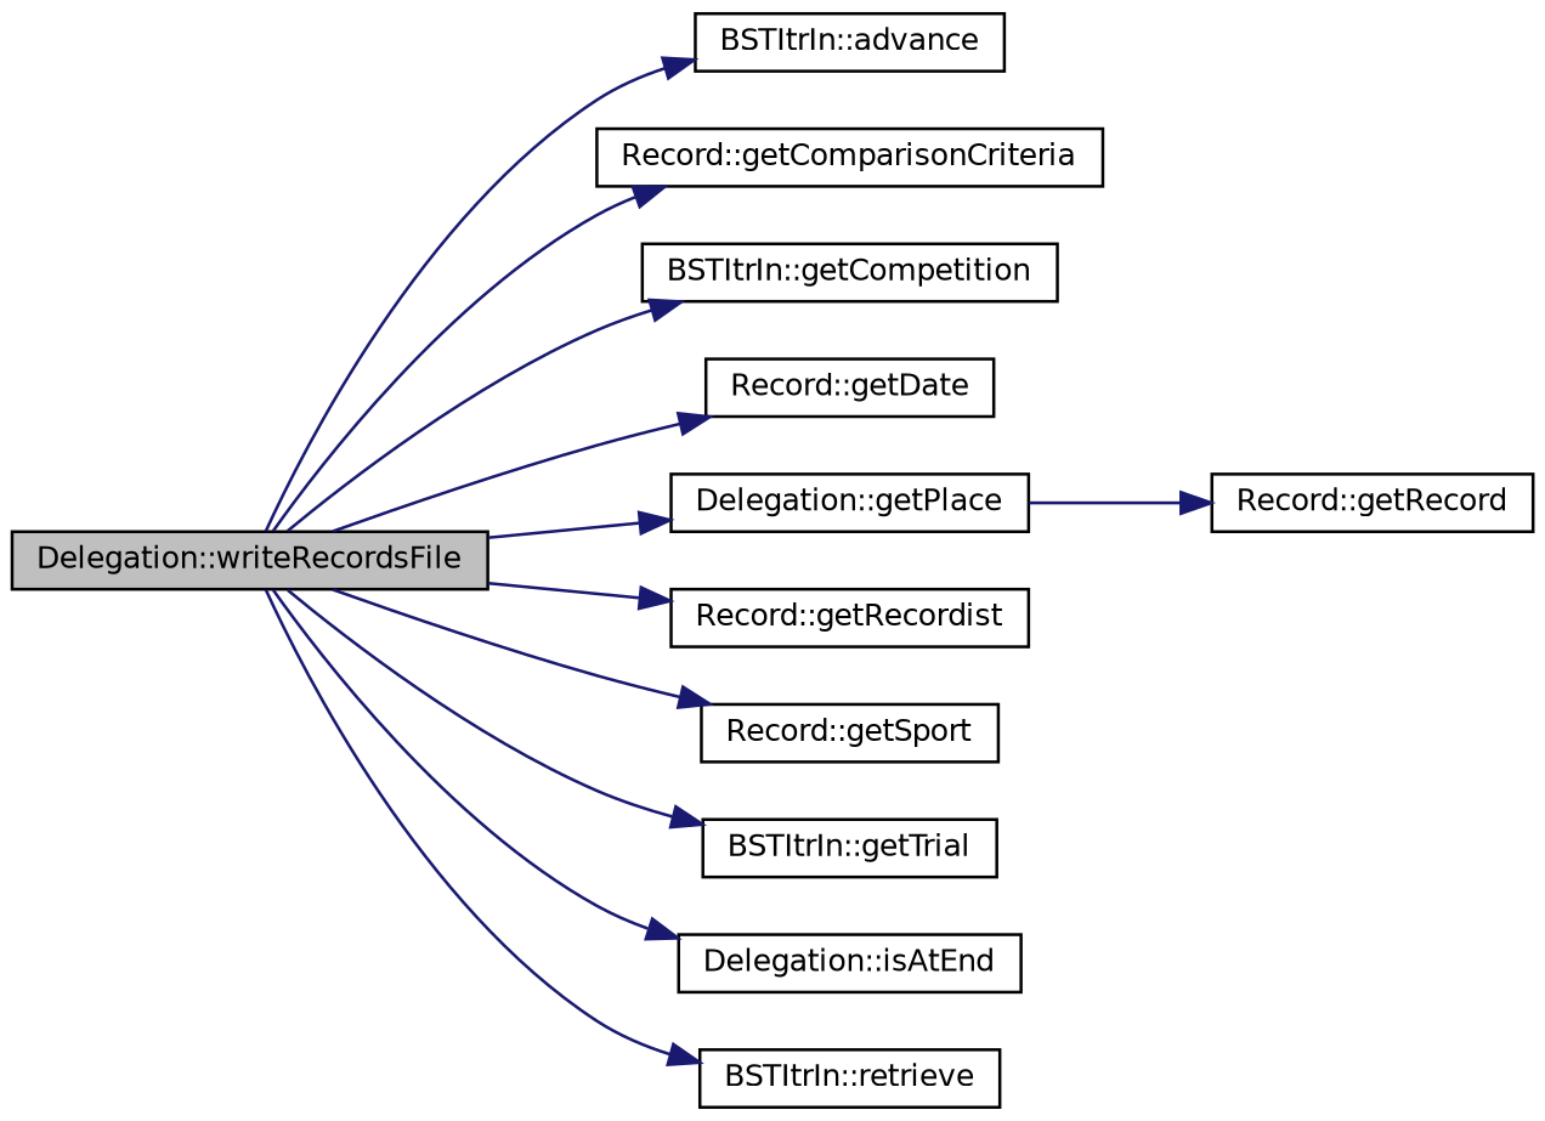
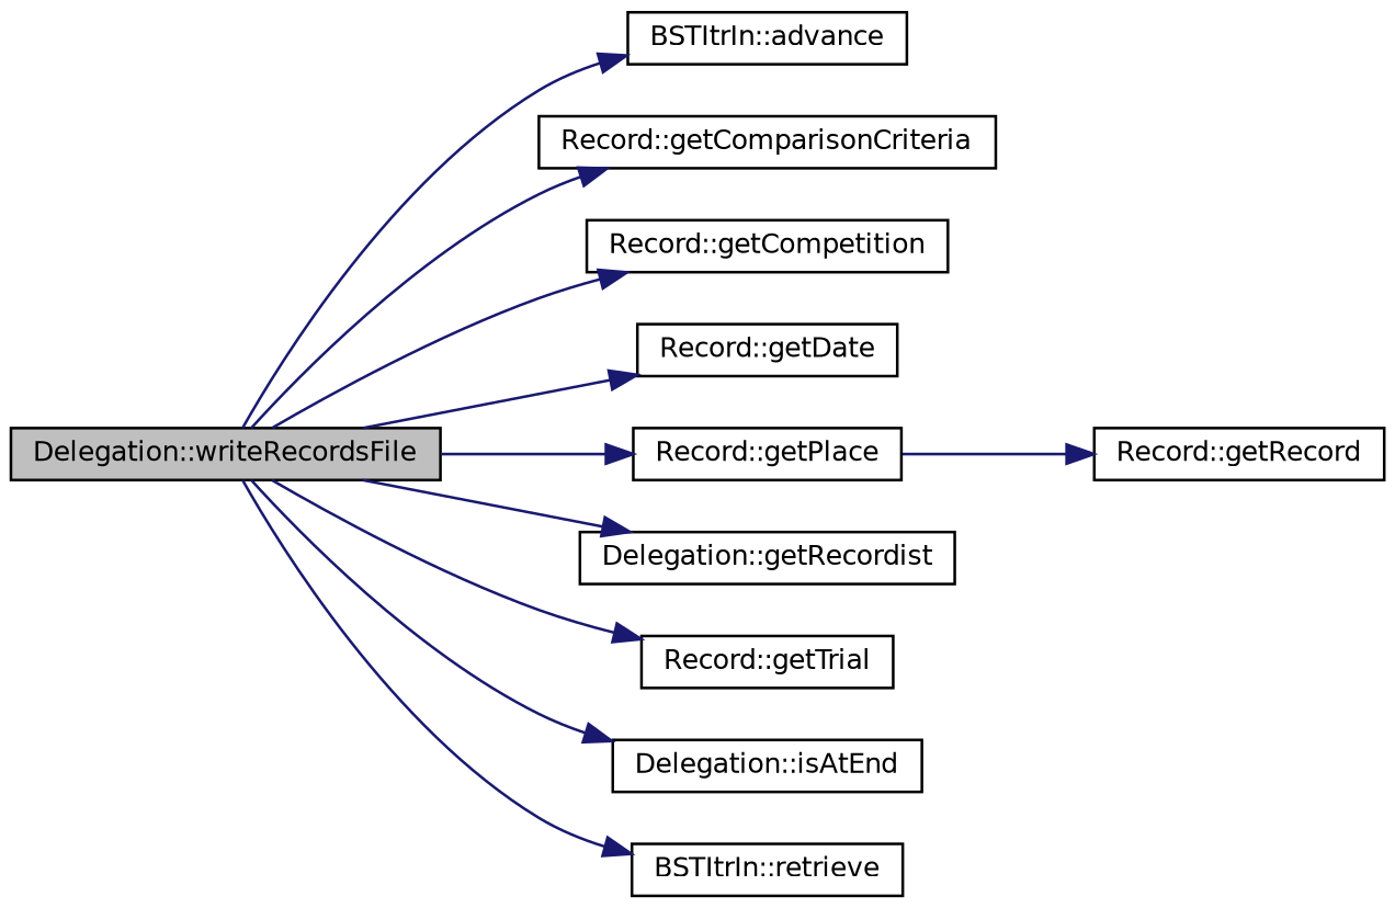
  digraph {
    rankdir=LR
    node [color=black fillcolor=white fontname=Helvetica fontsize=10 shape=record style=filled]
    edge [color=midnightblue fontname=Helvetica fontsize=10 labelfontname=Helvetica labelfontsize=10 style=solid]
    n1 [fillcolor=grey75 fontcolor=black height=0.2 label="Delegation::writeRecordsFile" width=0.4]
    n2 [height=0.2 label="BSTItrIn::advance" width=0.4]
    n3 [height=0.2 label="Record::getComparisonCriteria" width=0.4]
-   n4 [height=0.2 label="BSTItrIn::getCompetition" width=0.4]
+   n4 [height=0.2 label="Record::getCompetition" width=0.4]
    n5 [height=0.2 label="Record::getDate" width=0.4]
-   n6 [height=0.2 label="Delegation::getPlace" width=0.4]
-   n7 [height=0.2 label="Record::getRecordist" width=0.4]
-   n8 [height=0.2 label="Record::getSport" width=0.4]
-   n9 [height=0.2 label="BSTItrIn::getTrial" width=0.4]
+   n6 [height=0.2 label="Record::getPlace" width=0.4]
+   n7 [height=0.2 label="Delegation::getRecordist" width=0.4]
+   n9 [height=0.2 label="Record::getTrial" width=0.4]
    n10 [height=0.2 label="Delegation::isAtEnd" width=0.4]
    n11 [height=0.2 label="BSTItrIn::retrieve" width=0.4]
    n12 [height=0.2 label="Record::getRecord" width=0.4]
    n1 -> n2
    n1 -> n3
    n1 -> n4
    n1 -> n5
    n1 -> n6
    n1 -> n7
-   n1 -> n8
    n1 -> n9
    n1 -> n10
    n1 -> n11
    n6 -> n12
  }
